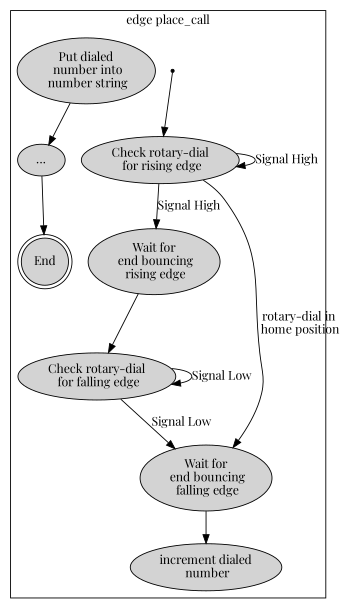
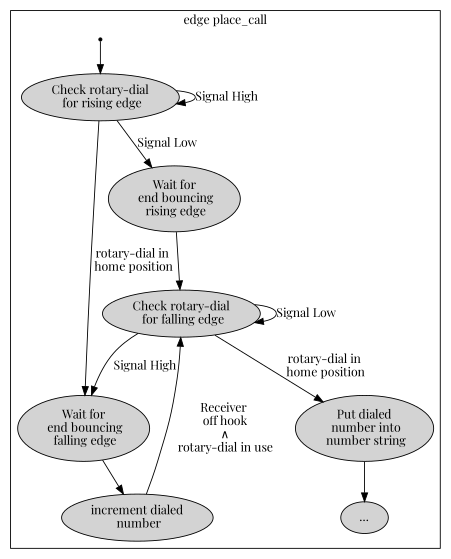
  digraph {
    fontname="Playfair Display"
    node [fontname="Playfair Display" shape=ellipse style=filled]
    edge [fontname="Playfair Display"]
-   End [shape=doublecircle]
    qi [shape=point]
    "Check rotary-dial\n for rising edge"
    "Wait for\n end bouncing\n rising edge"
    "Put dialed\n number into\n number string"
    "Check rotary-dial\n for falling edge"
    "Wait for\n end bouncing\n falling edge"
    "increment dialed\n number"
    "..."
    subgraph cluster_1 {
      color=black
      label="edge place_call"
-     End
      qi
      "Check rotary-dial\n for rising edge"
      "Wait for\n end bouncing\n rising edge"
      "Put dialed\n number into\n number string"
      "Check rotary-dial\n for falling edge"
      "Wait for\n end bouncing\n falling edge"
      "increment dialed\n number"
      "..."
    }
    qi -> "Check rotary-dial\n for rising edge"
    "Check rotary-dial\n for rising edge" -> "Check rotary-dial\n for rising edge" [label="Signal High"]
-   "Check rotary-dial\n for rising edge" -> "Wait for\n end bouncing\n rising edge" [label="Signal High"]
+   "Check rotary-dial\n for rising edge" -> "Wait for\n end bouncing\n rising edge" [label="Signal Low"]
    "Check rotary-dial\n for rising edge" -> "Wait for\n end bouncing\n falling edge" [label="rotary-dial in\n home position"]
    "Wait for\n end bouncing\n rising edge" -> "Check rotary-dial\n for falling edge"
    "Put dialed\n number into\n number string" -> "..."
+   "Check rotary-dial\n for falling edge" -> "Put dialed\n number into\n number string" [label="rotary-dial in\n home position"]
    "Check rotary-dial\n for falling edge" -> "Check rotary-dial\n for falling edge" [label="Signal Low"]
-   "Check rotary-dial\n for falling edge" -> "Wait for\n end bouncing\n falling edge" [label="Signal Low"]
+   "Check rotary-dial\n for falling edge" -> "Wait for\n end bouncing\n falling edge" [label="Signal High"]
    "Wait for\n end bouncing\n falling edge" -> "increment dialed\n number"
-   "..." -> End
+   "increment dialed\n number" -> "Check rotary-dial\n for falling edge" [label="Receiver\n off hook\n &and;\n rotary-dial in use"]
  }
